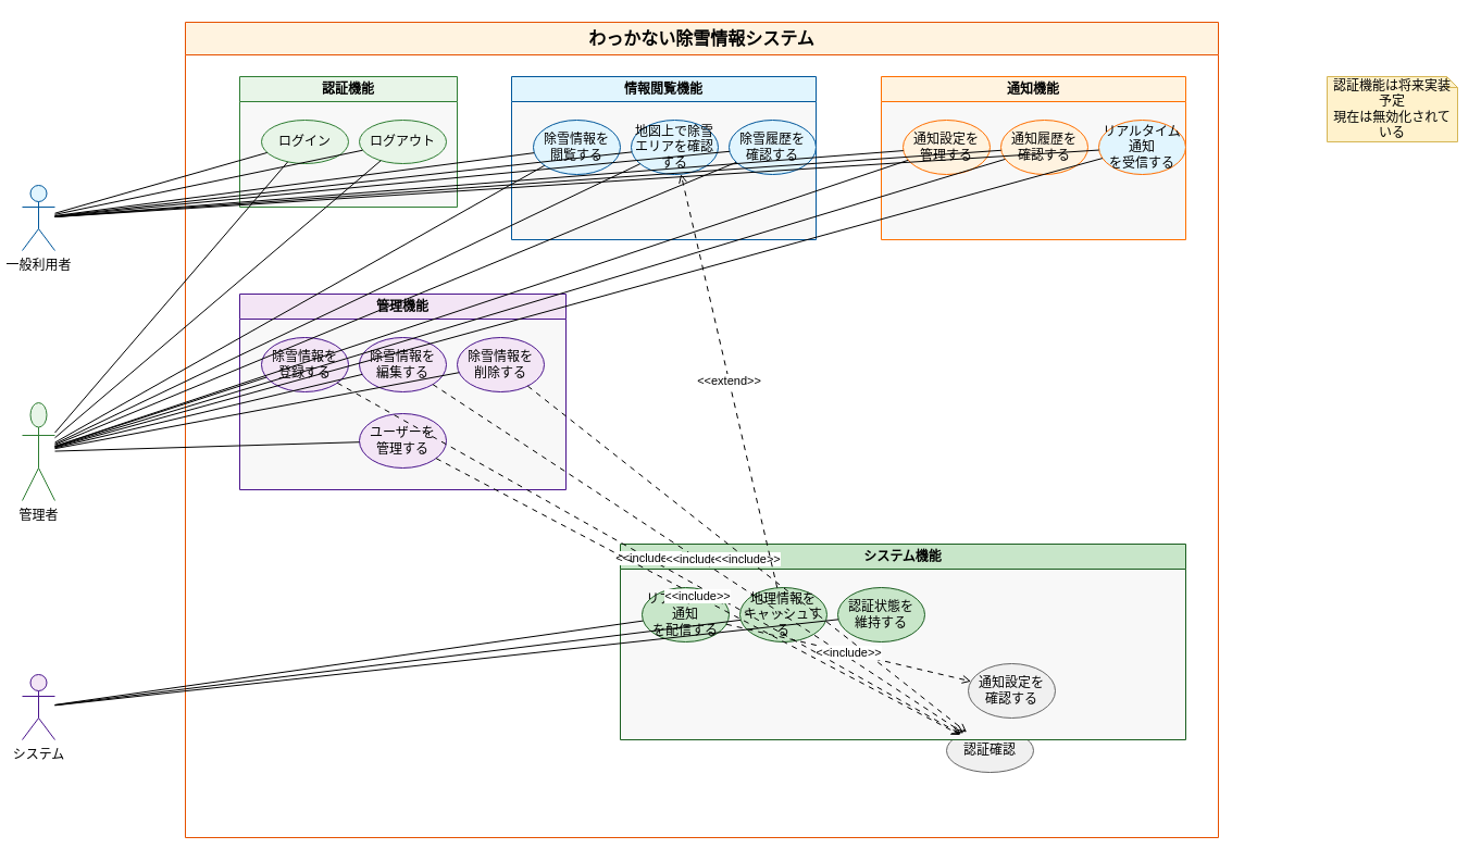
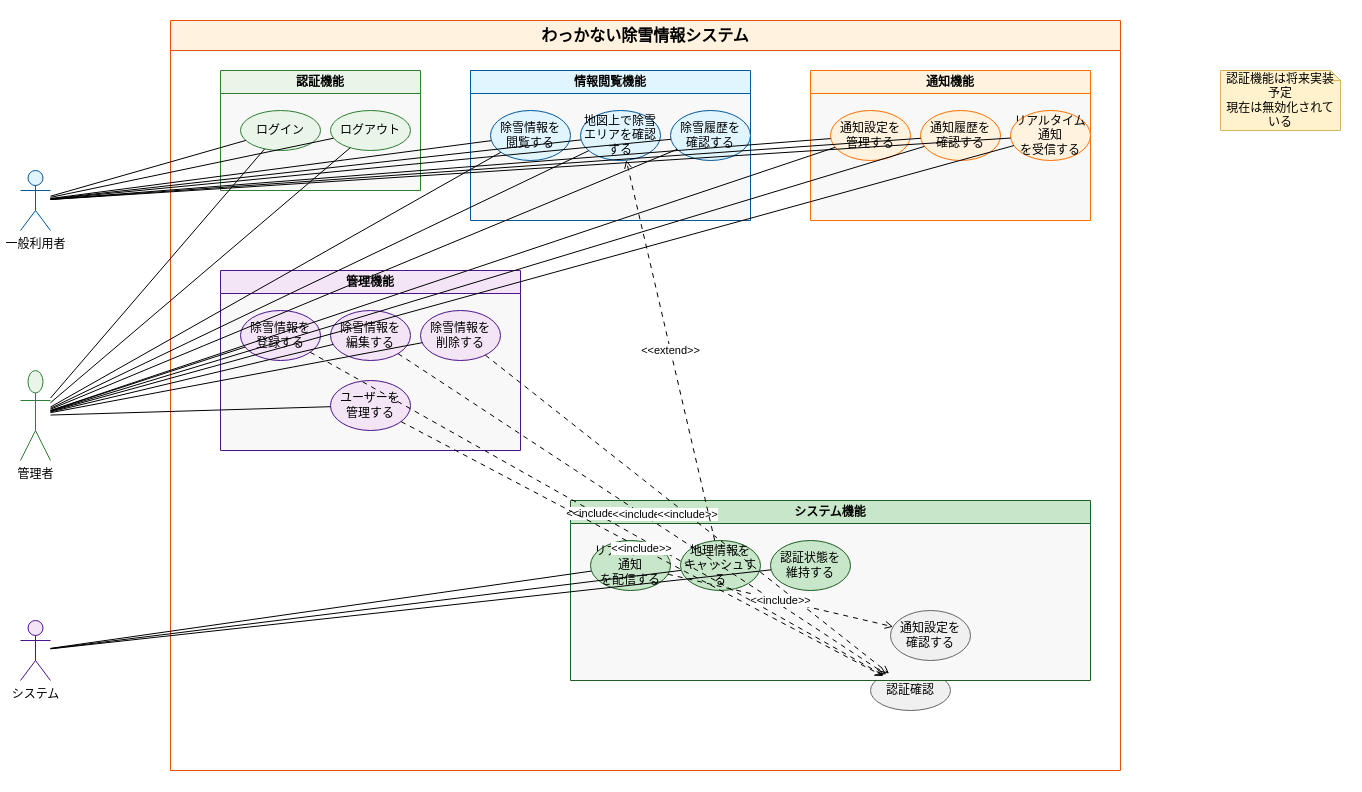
  <mxCell id="0" />
  <mxCell id="1" parent="0" />
  <mxCell id="2" value="わっかない除雪情報システム" style="swimlane;whiteSpace=wrap;html=1;fillColor=#fff3e0;strokeColor=#e65100;fontSize=16;fontStyle=1;swimlaneFillColor=#ffffff;startSize=30;" parent="1" vertex="1"><mxGeometry x="170" y="20" width="950" height="750" as="geometry" /></mxCell>
  <mxCell id="3" value="一般利用者" style="shape=umlActor;verticalLabelPosition=bottom;verticalAlign=top;html=1;outlineConnect=0;fillColor=#e1f5fe;strokeColor=#01579b;" parent="1" vertex="1"><mxGeometry x="20" y="170" width="30" height="60" as="geometry" /></mxCell>
  <mxCell id="4" value="管理者" style="shape=umlActor;verticalLabelPosition=bottom;verticalAlign=top;html=1;outlineConnect=0;fillColor=#e8f5e8;strokeColor=#2e7d32;" parent="1" vertex="1"><mxGeometry x="20" y="370" width="30" height="90" as="geometry" /></mxCell>
  <mxCell id="5" value="システム" style="shape=umlActor;verticalLabelPosition=bottom;verticalAlign=top;html=1;outlineConnect=0;fillColor=#f3e5f5;strokeColor=#4a148c;" parent="1" vertex="1"><mxGeometry x="20" y="620" width="30" height="60" as="geometry" /></mxCell>
  <mxCell id="6" value="認証機能" style="swimlane;whiteSpace=wrap;html=1;fillColor=#e8f5e8;strokeColor=#2e7d32;fontSize=12;fontStyle=1;swimlaneFillColor=#f8f8f8;" parent="2" vertex="1"><mxGeometry x="50" y="50" width="200" height="120" as="geometry" /></mxCell>
  <mxCell id="7" value="ログイン" style="ellipse;whiteSpace=wrap;html=1;fillColor=#e8f5e8;strokeColor=#2e7d32;" parent="6" vertex="1"><mxGeometry x="20" y="40" width="80" height="40" as="geometry" /></mxCell>
  <mxCell id="8" value="ログアウト" style="ellipse;whiteSpace=wrap;html=1;fillColor=#e8f5e8;strokeColor=#2e7d32;" parent="6" vertex="1"><mxGeometry x="110" y="40" width="80" height="40" as="geometry" /></mxCell>
  <mxCell id="9" value="認証確認" style="ellipse;whiteSpace=wrap;html=1;fillColor=#f0f0f0;strokeColor=#666666;" parent="2" vertex="1"><mxGeometry x="700" y="650" width="80" height="40" as="geometry" /></mxCell>
  <mxCell id="10" value="情報閲覧機能" style="swimlane;whiteSpace=wrap;html=1;fillColor=#e1f5fe;strokeColor=#01579b;fontSize=12;fontStyle=1;swimlaneFillColor=#f8f8f8;" parent="2" vertex="1"><mxGeometry x="300" y="50" width="280" height="150" as="geometry" /></mxCell>
  <mxCell id="11" value="除雪情報を&lt;br&gt;閲覧する" style="ellipse;whiteSpace=wrap;html=1;fillColor=#e1f5fe;strokeColor=#01579b;" parent="10" vertex="1"><mxGeometry x="20" y="40" width="80" height="50" as="geometry" /></mxCell>
  <mxCell id="12" value="地図上で除雪&lt;br&gt;エリアを確認する" style="ellipse;whiteSpace=wrap;html=1;fillColor=#e1f5fe;strokeColor=#01579b;" parent="10" vertex="1"><mxGeometry x="110" y="40" width="80" height="50" as="geometry" /></mxCell>
  <mxCell id="13" value="除雪履歴を&lt;br&gt;確認する" style="ellipse;whiteSpace=wrap;html=1;fillColor=#e1f5fe;strokeColor=#01579b;" parent="10" vertex="1"><mxGeometry x="200" y="40" width="80" height="50" as="geometry" /></mxCell>
  <mxCell id="14" value="通知機能" style="swimlane;whiteSpace=wrap;html=1;fillColor=#fff3e0;strokeColor=#ff6f00;fontSize=12;fontStyle=1;swimlaneFillColor=#f8f8f8;" parent="2" vertex="1"><mxGeometry x="640" y="50" width="280" height="150" as="geometry" /></mxCell>
  <mxCell id="15" value="通知設定を&lt;br&gt;管理する" style="ellipse;whiteSpace=wrap;html=1;fillColor=#fff3e0;strokeColor=#ff6f00;" parent="14" vertex="1"><mxGeometry x="20" y="40" width="80" height="50" as="geometry" /></mxCell>
  <mxCell id="16" value="通知履歴を&lt;br&gt;確認する" style="ellipse;whiteSpace=wrap;html=1;fillColor=#fff3e0;strokeColor=#ff6f00;" parent="14" vertex="1"><mxGeometry x="110" y="40" width="80" height="50" as="geometry" /></mxCell>
- <mxCell id="17" value="リアルタイム通知&lt;br&gt;を受信する" style="ellipse;whiteSpace=wrap;html=1;fillColor=#e1f5fe;strokeColor=#ff6f00;" parent="14" vertex="1"><mxGeometry x="200" y="40" width="80" height="50" as="geometry" /></mxCell>
+ <mxCell id="17" value="リアルタイム通知&lt;br&gt;を受信する" style="ellipse;whiteSpace=wrap;html=1;fillColor=#fff3e0;strokeColor=#ff6f00;" parent="14" vertex="1"><mxGeometry x="200" y="40" width="80" height="50" as="geometry" /></mxCell>
  <mxCell id="18" value="管理機能" style="swimlane;whiteSpace=wrap;html=1;fillColor=#f3e5f5;strokeColor=#4a148c;fontSize=12;fontStyle=1;swimlaneFillColor=#f8f8f8;" parent="2" vertex="1"><mxGeometry x="50" y="250" width="300" height="180" as="geometry" /></mxCell>
  <mxCell id="19" value="除雪情報を&lt;br&gt;登録する" style="ellipse;whiteSpace=wrap;html=1;fillColor=#f3e5f5;strokeColor=#4a148c;" parent="18" vertex="1"><mxGeometry x="20" y="40" width="80" height="50" as="geometry" /></mxCell>
  <mxCell id="20" value="除雪情報を&lt;br&gt;編集する" style="ellipse;whiteSpace=wrap;html=1;fillColor=#f3e5f5;strokeColor=#4a148c;" parent="18" vertex="1"><mxGeometry x="110" y="40" width="80" height="50" as="geometry" /></mxCell>
  <mxCell id="21" value="除雪情報を&lt;br&gt;削除する" style="ellipse;whiteSpace=wrap;html=1;fillColor=#f3e5f5;strokeColor=#4a148c;" parent="18" vertex="1"><mxGeometry x="200" y="40" width="80" height="50" as="geometry" /></mxCell>
  <mxCell id="22" value="ユーザーを&lt;br&gt;管理する" style="ellipse;whiteSpace=wrap;html=1;fillColor=#f3e5f5;strokeColor=#4a148c;" parent="18" vertex="1"><mxGeometry x="110" y="110" width="80" height="50" as="geometry" /></mxCell>
  <mxCell id="23" value="システム機能" style="swimlane;whiteSpace=wrap;html=1;fillColor=#c8e6c9;strokeColor=#1b5e20;fontSize=12;fontStyle=1;swimlaneFillColor=#f8f8f8;" parent="2" vertex="1"><mxGeometry x="400" y="480" width="520" height="180" as="geometry" /></mxCell>
  <mxCell id="24" value="リアルタイム通知&lt;br&gt;を配信する" style="ellipse;whiteSpace=wrap;html=1;fillColor=#c8e6c9;strokeColor=#1b5e20;" parent="23" vertex="1"><mxGeometry x="20" y="40" width="80" height="50" as="geometry" /></mxCell>
  <mxCell id="25" value="地理情報を&lt;br&gt;キャッシュする" style="ellipse;whiteSpace=wrap;html=1;fillColor=#c8e6c9;strokeColor=#1b5e20;" parent="23" vertex="1"><mxGeometry x="110" y="40" width="80" height="50" as="geometry" /></mxCell>
  <mxCell id="26" value="認証状態を&lt;br&gt;維持する" style="ellipse;whiteSpace=wrap;html=1;fillColor=#c8e6c9;strokeColor=#1b5e20;" parent="23" vertex="1"><mxGeometry x="200" y="40" width="80" height="50" as="geometry" /></mxCell>
  <mxCell id="27" value="通知設定を&lt;br&gt;確認する" style="ellipse;whiteSpace=wrap;html=1;fillColor=#f0f0f0;strokeColor=#666666;" parent="23" vertex="1"><mxGeometry x="320" y="110" width="80" height="50" as="geometry" /></mxCell>
  <mxCell id="28" style="endArrow=none;html=1;rounded=0;" parent="1" source="3" target="7" edge="1"><mxGeometry relative="1" as="geometry" /></mxCell>
  <mxCell id="29" style="endArrow=none;html=1;rounded=0;" parent="1" source="3" target="8" edge="1"><mxGeometry relative="1" as="geometry" /></mxCell>
  <mxCell id="30" style="endArrow=none;html=1;rounded=0;" parent="1" source="3" target="11" edge="1"><mxGeometry relative="1" as="geometry" /></mxCell>
  <mxCell id="31" style="endArrow=none;html=1;rounded=0;" parent="1" source="3" target="12" edge="1"><mxGeometry relative="1" as="geometry" /></mxCell>
  <mxCell id="32" style="endArrow=none;html=1;rounded=0;" parent="1" source="3" target="13" edge="1"><mxGeometry relative="1" as="geometry" /></mxCell>
  <mxCell id="33" style="endArrow=none;html=1;rounded=0;" parent="1" source="3" target="15" edge="1"><mxGeometry relative="1" as="geometry" /></mxCell>
  <mxCell id="34" style="endArrow=none;html=1;rounded=0;" parent="1" source="3" target="16" edge="1"><mxGeometry relative="1" as="geometry" /></mxCell>
  <mxCell id="35" style="endArrow=none;html=1;rounded=0;" parent="1" source="3" target="17" edge="1"><mxGeometry relative="1" as="geometry" /></mxCell>
  <mxCell id="36" style="endArrow=none;html=1;rounded=0;" parent="1" source="4" target="7" edge="1"><mxGeometry relative="1" as="geometry" /></mxCell>
  <mxCell id="37" style="endArrow=none;html=1;rounded=0;" parent="1" source="4" target="8" edge="1"><mxGeometry relative="1" as="geometry" /></mxCell>
  <mxCell id="38" style="endArrow=none;html=1;rounded=0;" parent="1" source="4" target="11" edge="1"><mxGeometry relative="1" as="geometry" /></mxCell>
  <mxCell id="39" style="endArrow=none;html=1;rounded=0;" parent="1" source="4" target="12" edge="1"><mxGeometry relative="1" as="geometry" /></mxCell>
  <mxCell id="40" style="endArrow=none;html=1;rounded=0;" parent="1" source="4" target="13" edge="1"><mxGeometry relative="1" as="geometry" /></mxCell>
  <mxCell id="41" style="endArrow=none;html=1;rounded=0;" parent="1" source="4" target="15" edge="1"><mxGeometry relative="1" as="geometry" /></mxCell>
  <mxCell id="42" style="endArrow=none;html=1;rounded=0;" parent="1" source="4" target="16" edge="1"><mxGeometry relative="1" as="geometry" /></mxCell>
  <mxCell id="43" style="endArrow=none;html=1;rounded=0;" parent="1" source="4" target="17" edge="1"><mxGeometry relative="1" as="geometry" /></mxCell>
  <mxCell id="44" style="endArrow=none;html=1;rounded=0;" parent="1" source="4" target="19" edge="1"><mxGeometry relative="1" as="geometry" /></mxCell>
  <mxCell id="45" style="endArrow=none;html=1;rounded=0;" parent="1" source="4" target="20" edge="1"><mxGeometry relative="1" as="geometry" /></mxCell>
  <mxCell id="46" style="endArrow=none;html=1;rounded=0;" parent="1" source="4" target="21" edge="1"><mxGeometry relative="1" as="geometry" /></mxCell>
  <mxCell id="47" style="endArrow=none;html=1;rounded=0;" parent="1" source="4" target="22" edge="1"><mxGeometry relative="1" as="geometry" /></mxCell>
  <mxCell id="48" style="endArrow=none;html=1;rounded=0;" parent="1" source="5" target="24" edge="1"><mxGeometry relative="1" as="geometry" /></mxCell>
  <mxCell id="49" style="endArrow=none;html=1;rounded=0;" parent="1" source="5" target="25" edge="1"><mxGeometry relative="1" as="geometry" /></mxCell>
  <mxCell id="50" style="endArrow=none;html=1;rounded=0;" parent="1" source="5" target="26" edge="1"><mxGeometry relative="1" as="geometry" /></mxCell>
  <mxCell id="51" value="&amp;lt;&amp;lt;include&amp;gt;&amp;gt;" style="endArrow=open;dashed=1;html=1;rounded=0;dashPattern=5 5;" parent="1" source="19" target="9" edge="1"><mxGeometry relative="1" as="geometry" /></mxCell>
  <mxCell id="52" value="&amp;lt;&amp;lt;include&amp;gt;&amp;gt;" style="endArrow=open;dashed=1;html=1;rounded=0;dashPattern=5 5;" parent="1" source="20" target="9" edge="1"><mxGeometry relative="1" as="geometry" /></mxCell>
  <mxCell id="53" value="&amp;lt;&amp;lt;include&amp;gt;&amp;gt;" style="endArrow=open;dashed=1;html=1;rounded=0;dashPattern=5 5;" parent="1" source="21" target="9" edge="1"><mxGeometry relative="1" as="geometry" /></mxCell>
  <mxCell id="54" value="&amp;lt;&amp;lt;include&amp;gt;&amp;gt;" style="endArrow=open;dashed=1;html=1;rounded=0;dashPattern=5 5;" parent="1" source="22" target="9" edge="1"><mxGeometry relative="1" as="geometry" /></mxCell>
  <mxCell id="55" value="&amp;lt;&amp;lt;include&amp;gt;&amp;gt;" style="endArrow=open;dashed=1;html=1;rounded=0;dashPattern=5 5;" parent="1" source="24" target="27" edge="1"><mxGeometry relative="1" as="geometry" /></mxCell>
  <mxCell id="56" value="&amp;lt;&amp;lt;extend&amp;gt;&amp;gt;" style="endArrow=open;dashed=1;html=1;rounded=0;dashPattern=5 5;" parent="1" source="25" target="12" edge="1"><mxGeometry relative="1" as="geometry" /></mxCell>
  <mxCell id="57" value="認証機能は将来実装予定&lt;br&gt;現在は無効化されている" style="shape=note;whiteSpace=wrap;html=1;fillColor=#fff2cc;strokeColor=#d6b656;size=10;" parent="1" vertex="1"><mxGeometry x="1220" y="70" width="120" height="60" as="geometry" /></mxCell>
